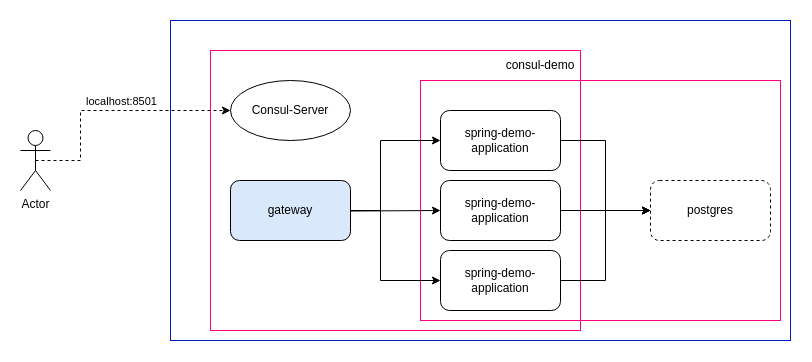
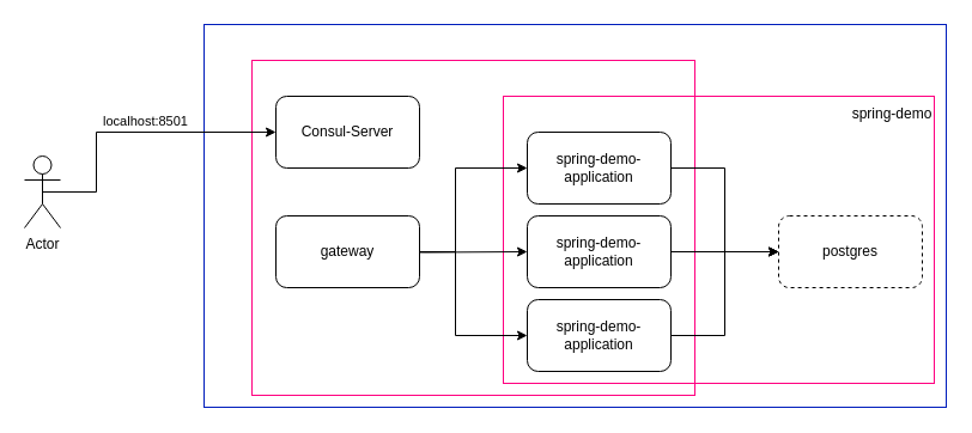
  <mxCell id="0" />
  <mxCell id="1" parent="0" />
  <mxCell id="2" value="" style="rounded=0;whiteSpace=wrap;html=1;fillColor=none;fontColor=#ffffff;strokeColor=#001DBC;" parent="1" vertex="1"><mxGeometry y="20" width="620" height="320" as="geometry" x="170" /></mxCell>
  <mxCell id="3" value="" style="rounded=0;whiteSpace=wrap;html=1;fillColor=none;strokeColor=#FF0080;" parent="1" vertex="1"><mxGeometry x="420" y="80" width="360" height="240" as="geometry" /></mxCell>
  <mxCell id="4" value="" style="rounded=0;whiteSpace=wrap;html=1;fillColor=none;strokeColor=#FF0080;" parent="1" vertex="1"><mxGeometry x="210" y="50" width="370" height="280" as="geometry" /></mxCell>
  <mxCell id="5" style="edgeStyle=orthogonalEdgeStyle;rounded=0;orthogonalLoop=1;jettySize=auto;html=1;entryX=0;entryY=0.5;entryDx=0;entryDy=0;" parent="1" target="10" edge="1"><mxGeometry relative="1" as="geometry"><Array as="points"><mxPoint x="380" y="210" /><mxPoint x="380" y="140" /></Array><mxPoint x="270" y="210" as="sourcePoint" /></mxGeometry></mxCell>
  <mxCell id="6" style="edgeStyle=orthogonalEdgeStyle;rounded=0;orthogonalLoop=1;jettySize=auto;html=1;" parent="1" target="12" edge="1"><mxGeometry relative="1" as="geometry"><mxPoint x="270" y="210" as="sourcePoint" /></mxGeometry></mxCell>
  <mxCell id="7" style="edgeStyle=orthogonalEdgeStyle;rounded=0;orthogonalLoop=1;jettySize=auto;html=1;" parent="1" target="14" edge="1"><mxGeometry relative="1" as="geometry"><Array as="points"><mxPoint x="380" y="210" /><mxPoint x="380" y="280" /></Array><mxPoint x="270" y="210" as="sourcePoint" /></mxGeometry></mxCell>
- <mxCell id="8" value="gateway" style="rounded=1;whiteSpace=wrap;html=1;fillColor=#dae8fc;" parent="1" vertex="1"><mxGeometry x="230" y="180" width="120" height="60" as="geometry" /></mxCell>
+ <mxCell id="8" value="gateway" style="rounded=1;whiteSpace=wrap;html=1;" parent="1" vertex="1"><mxGeometry x="230" y="180" width="120" height="60" as="geometry" /></mxCell>
  <mxCell id="9" style="edgeStyle=orthogonalEdgeStyle;rounded=0;orthogonalLoop=1;jettySize=auto;html=1;entryX=0;entryY=0.5;entryDx=0;entryDy=0;" parent="1" source="10" target="19" edge="1"><mxGeometry relative="1" as="geometry" /></mxCell>
  <mxCell id="10" value="spring-demo-application" style="rounded=1;whiteSpace=wrap;html=1;" parent="1" vertex="1"><mxGeometry x="440" y="110" width="120" height="60" as="geometry" /></mxCell>
  <mxCell id="11" style="edgeStyle=orthogonalEdgeStyle;rounded=0;orthogonalLoop=1;jettySize=auto;html=1;" parent="1" source="12" target="19" edge="1"><mxGeometry relative="1" as="geometry" /></mxCell>
  <mxCell id="12" value="spring-demo-application" style="rounded=1;whiteSpace=wrap;html=1;" parent="1" vertex="1"><mxGeometry x="440" y="180" width="120" height="60" as="geometry" /></mxCell>
  <mxCell id="13" style="edgeStyle=orthogonalEdgeStyle;rounded=0;orthogonalLoop=1;jettySize=auto;html=1;entryX=0;entryY=0.5;entryDx=0;entryDy=0;" parent="1" source="14" target="19" edge="1"><mxGeometry relative="1" as="geometry" /></mxCell>
  <mxCell id="14" value="spring-demo-application" style="rounded=1;whiteSpace=wrap;html=1;" parent="1" vertex="1"><mxGeometry x="440" y="250" width="120" height="60" as="geometry" /></mxCell>
- <mxCell id="15" value="Consul-Server" style="ellipse;whiteSpace=wrap;html=1;" parent="1" vertex="1"><mxGeometry x="230" y="80" width="120" height="60" as="geometry" /></mxCell>
- <mxCell id="16" style="edgeStyle=orthogonalEdgeStyle;rounded=0;orthogonalLoop=1;jettySize=auto;html=1;entryX=0;entryY=0.5;entryDx=0;entryDy=0;exitX=0.5;exitY=0.5;exitDx=0;exitDy=0;exitPerimeter=0;dashed=1;" parent="1" source="18" target="15" edge="1"><mxGeometry relative="1" as="geometry"><Array as="points"><mxPoint x="80" y="160" /><mxPoint x="80" y="110" /></Array></mxGeometry></mxCell>
+ <mxCell id="15" value="Consul-Server" style="rounded=1;whiteSpace=wrap;html=1;" parent="1" vertex="1"><mxGeometry x="230" y="80" width="120" height="60" as="geometry" /></mxCell>
+ <mxCell id="16" style="edgeStyle=orthogonalEdgeStyle;rounded=0;orthogonalLoop=1;jettySize=auto;html=1;entryX=0;entryY=0.5;entryDx=0;entryDy=0;exitX=0.5;exitY=0.5;exitDx=0;exitDy=0;exitPerimeter=0;" parent="1" source="18" target="15" edge="1"><mxGeometry relative="1" as="geometry"><Array as="points"><mxPoint x="80" y="160" /><mxPoint x="80" y="110" /></Array></mxGeometry></mxCell>
  <mxCell id="17" value="localhost:8501" style="edgeLabel;html=1;align=center;verticalAlign=middle;resizable=0;points=[];" parent="16" vertex="1" connectable="0"><mxGeometry x="0.314" y="-2" relative="1" as="geometry"><mxPoint x="-26" y="-12" as="offset" /></mxGeometry></mxCell>
  <mxCell id="18" value="Actor" style="shape=umlActor;verticalLabelPosition=bottom;verticalAlign=top;html=1;outlineConnect=0;" parent="1" vertex="1"><mxGeometry x="20" y="130" width="30" height="60" as="geometry" /></mxCell>
  <mxCell id="19" value="postgres" style="rounded=1;whiteSpace=wrap;html=1;dashed=1;" parent="1" vertex="1"><mxGeometry x="650" y="180" width="120" height="60" as="geometry" /></mxCell>
- <mxCell id="21" value="consul-demo" style="text;html=1;strokeColor=none;fillColor=none;align=center;verticalAlign=middle;whiteSpace=wrap;rounded=0;" parent="1" vertex="1"><mxGeometry x="500" y="50" width="80" height="30" as="geometry" /></mxCell>
+ <mxCell id="20" value="spring-demo" style="text;html=1;strokeColor=none;fillColor=none;align=center;verticalAlign=middle;whiteSpace=wrap;rounded=0;" parent="1" vertex="1"><mxGeometry x="710" y="80" width="70" height="30" as="geometry" /></mxCell>
